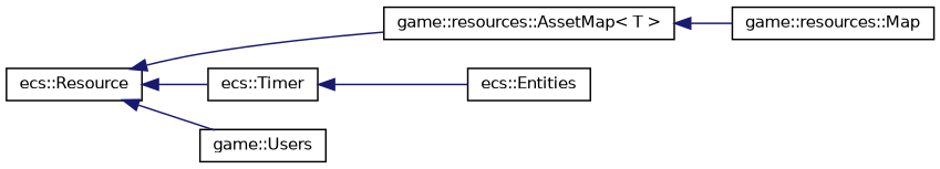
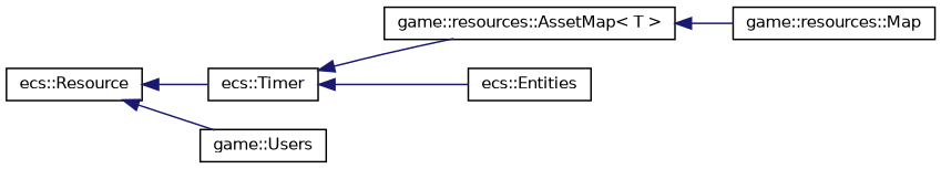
  digraph {
    rankdir=LR
    node [color=black fillcolor=white fontname=Helvetica fontsize=10 shape=record style=filled]
    edge [color=midnightblue dir=back fontname=Helvetica fontsize=10 labelfontname=Helvetica labelfontsize=10 style=solid]
    n1 [height=0.2 label="ecs::Resource" width=0.4]
    n2 [height=0.2 label="ecs::Timer" width=0.4]
    n3 [height=0.2 label="game::resources::AssetMap\< T \>" width=0.4]
    n4 [height=0.2 label="game::Users" width=0.4]
    n5 [height=0.2 label="ecs::Entities" width=0.4]
    n6 [height=0.2 label="game::resources::Map" width=0.4]
    n1 -> n2
-   n1 -> n3
+   n2 -> n3
    n1 -> n4
    n2 -> n5
    n3 -> n6
  }
